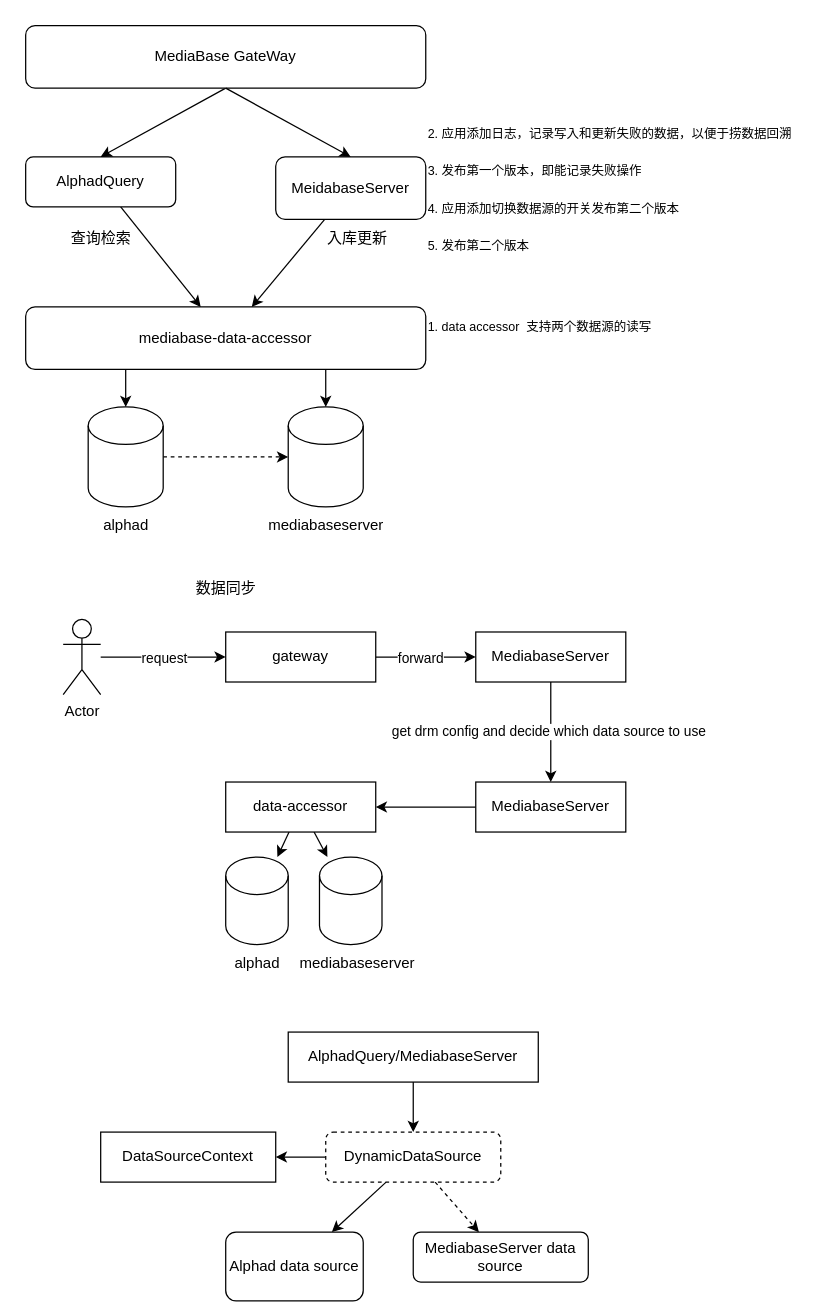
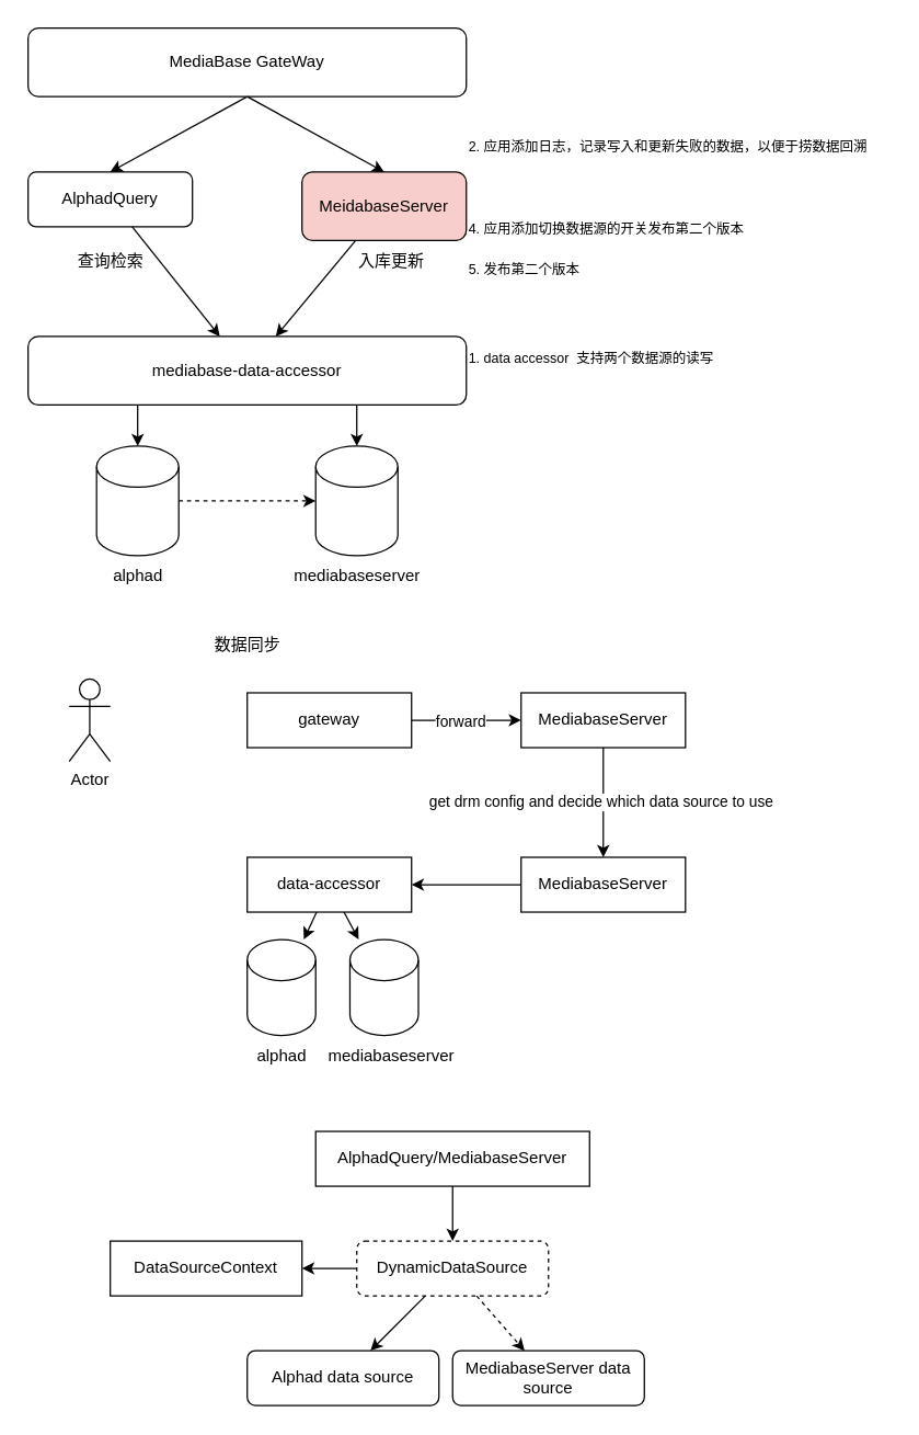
  <mxCell id="0" />
  <mxCell id="1" parent="0" />
  <mxCell id="2" value="mediabase-data-accessor" style="rounded=1;whiteSpace=wrap;html=1;" vertex="1" parent="1"><mxGeometry x="20" y="245" width="320" height="50" as="geometry" /></mxCell>
  <mxCell id="3" value="" style="edgeStyle=none;html=1;dashed=1;" edge="1" parent="1" source="4" target="5"><mxGeometry relative="1" as="geometry" /></mxCell>
  <mxCell id="4" value="" style="shape=cylinder3;whiteSpace=wrap;html=1;boundedLbl=1;backgroundOutline=1;size=15;movable=1;resizable=1;rotatable=1;deletable=1;editable=1;connectable=1;" vertex="1" parent="1"><mxGeometry x="70" y="325" width="60" height="80" as="geometry" /></mxCell>
  <mxCell id="5" value="" style="shape=cylinder3;whiteSpace=wrap;html=1;boundedLbl=1;backgroundOutline=1;size=15;movable=1;resizable=1;rotatable=1;deletable=1;editable=1;connectable=1;" vertex="1" parent="1"><mxGeometry x="230" y="325" width="60" height="80" as="geometry" /></mxCell>
  <mxCell id="6" value="&lt;span style=&quot;&quot;&gt;alphad&lt;/span&gt;" style="text;html=1;align=center;verticalAlign=middle;resizable=1;points=[];autosize=1;movable=1;rotatable=1;deletable=1;editable=1;connectable=1;" vertex="1" parent="1"><mxGeometry x="70" y="405" width="60" height="30" as="geometry" /></mxCell>
  <mxCell id="7" value="&lt;span style=&quot;&quot;&gt;mediabaseserver&lt;/span&gt;" style="text;html=1;align=center;verticalAlign=middle;resizable=1;points=[];autosize=1;movable=1;rotatable=1;deletable=1;editable=1;connectable=1;" vertex="1" parent="1"><mxGeometry x="200" y="405" width="120" height="30" as="geometry" /></mxCell>
  <mxCell id="8" value="" style="endArrow=classic;html=1;exitX=0.25;exitY=1;exitDx=0;exitDy=0;entryX=0.5;entryY=0;entryDx=0;entryDy=0;entryPerimeter=0;" edge="1" parent="1" source="2" target="4"><mxGeometry width="50" height="50" relative="1" as="geometry"><mxPoint x="260" y="395" as="sourcePoint" /><mxPoint x="130" y="355" as="targetPoint" /></mxGeometry></mxCell>
  <mxCell id="9" value="" style="endArrow=classic;html=1;exitX=0.75;exitY=1;exitDx=0;exitDy=0;entryX=0.5;entryY=0;entryDx=0;entryDy=0;entryPerimeter=0;" edge="1" parent="1" source="2" target="5"><mxGeometry width="50" height="50" relative="1" as="geometry"><mxPoint x="150" y="315" as="sourcePoint" /><mxPoint x="250" y="325" as="targetPoint" /></mxGeometry></mxCell>
  <mxCell id="10" value="" style="edgeStyle=none;html=1;" edge="1" parent="1" source="11" target="2"><mxGeometry relative="1" as="geometry" /></mxCell>
  <mxCell id="11" value="AlphadQuery" style="rounded=1;whiteSpace=wrap;html=1;" vertex="1" parent="1"><mxGeometry x="20" y="125" width="120" height="40" as="geometry" /></mxCell>
  <mxCell id="12" value="" style="edgeStyle=none;html=1;" edge="1" parent="1" source="13" target="2"><mxGeometry relative="1" as="geometry" /></mxCell>
- <mxCell id="13" value="&lt;span style=&quot;&quot;&gt;MeidabaseServer&lt;/span&gt;" style="rounded=1;whiteSpace=wrap;html=1;" vertex="1" parent="1"><mxGeometry x="220" y="125" width="120" height="50" as="geometry" /></mxCell>
+ <mxCell id="13" value="&lt;span style=&quot;&quot;&gt;MeidabaseServer&lt;/span&gt;" style="rounded=1;whiteSpace=wrap;html=1;fillColor=#f8cecc;" vertex="1" parent="1"><mxGeometry x="220" y="125" width="120" height="50" as="geometry" /></mxCell>
  <mxCell id="14" value="入库更新" style="text;html=1;align=center;verticalAlign=middle;resizable=0;points=[];autosize=1;" vertex="1" parent="1"><mxGeometry x="250" y="175" width="70" height="30" as="geometry" /></mxCell>
  <mxCell id="15" value="查询检索" style="text;html=1;align=center;verticalAlign=middle;resizable=0;points=[];autosize=1;" vertex="1" parent="1"><mxGeometry x="45" y="175" width="70" height="30" as="geometry" /></mxCell>
  <mxCell id="16" value="" style="edgeStyle=none;html=1;entryX=0.5;entryY=0;entryDx=0;entryDy=0;exitX=0.5;exitY=1;exitDx=0;exitDy=0;" edge="1" parent="1" source="17" target="11"><mxGeometry relative="1" as="geometry"><mxPoint x="180" y="165" as="targetPoint" /></mxGeometry></mxCell>
  <mxCell id="17" value="MediaBase GateWay" style="rounded=1;whiteSpace=wrap;html=1;" vertex="1" parent="1"><mxGeometry x="20" y="20" width="320" height="50" as="geometry" /></mxCell>
  <mxCell id="18" value="" style="edgeStyle=none;html=1;entryX=0.5;entryY=0;entryDx=0;entryDy=0;exitX=0.5;exitY=1;exitDx=0;exitDy=0;" edge="1" parent="1" source="17" target="13"><mxGeometry relative="1" as="geometry"><mxPoint x="151.538" y="95" as="sourcePoint" /><mxPoint x="90" y="135" as="targetPoint" /></mxGeometry></mxCell>
  <mxCell id="19" value="数据同步" style="text;html=1;align=center;verticalAlign=middle;resizable=0;points=[];autosize=1;" vertex="1" parent="1"><mxGeometry x="145" y="455" width="70" height="30" as="geometry" /></mxCell>
  <mxCell id="20" value="1. data accessor&amp;nbsp; 支持两个数据源的读写" style="text;html=1;align=left;verticalAlign=middle;resizable=0;points=[];autosize=1;strokeColor=none;fillColor=none;fontSize=10;" vertex="1" parent="1"><mxGeometry x="340" y="249" width="197" height="24" as="geometry" /></mxCell>
  <mxCell id="21" value="2. 应用添加日志，记录写入和更新失败的数据，以便于捞数据回溯" style="text;html=1;align=left;verticalAlign=middle;resizable=0;points=[];autosize=1;strokeColor=none;fillColor=none;fontSize=10;" vertex="1" parent="1"><mxGeometry x="340" y="94" width="309" height="24" as="geometry" /></mxCell>
- <mxCell id="22" value="3. 发布第一个版本，即能记录失败操作" style="text;html=1;align=left;verticalAlign=middle;resizable=0;points=[];autosize=1;strokeColor=none;fillColor=none;fontSize=10;" vertex="1" parent="1"><mxGeometry x="340" y="124" width="189" height="24" as="geometry" /></mxCell>
  <mxCell id="23" value="4. 应用添加切换数据源的开关发布第二个版本" style="text;html=1;align=left;verticalAlign=middle;resizable=0;points=[];autosize=1;strokeColor=none;fillColor=none;fontSize=10;" vertex="1" parent="1"><mxGeometry x="340" y="154" width="219" height="24" as="geometry" /></mxCell>
  <mxCell id="24" value="5. 发布第二个版本" style="text;html=1;align=left;verticalAlign=middle;resizable=0;points=[];autosize=1;fontSize=10;" vertex="1" parent="1"><mxGeometry x="340" y="184" width="99" height="24" as="geometry" /></mxCell>
  <mxCell id="25" value="" style="edgeStyle=none;html=1;" edge="1" parent="1" source="27" target="32"><mxGeometry relative="1" as="geometry" /></mxCell>
  <mxCell id="26" value="forward" style="edgeLabel;html=1;align=center;verticalAlign=middle;resizable=0;points=[];" vertex="1" connectable="0" parent="25"><mxGeometry x="-0.136" y="-2" relative="1" as="geometry"><mxPoint y="-2" as="offset" /></mxGeometry></mxCell>
  <mxCell id="27" value="gateway" style="rounded=0;whiteSpace=wrap;html=1;" vertex="1" parent="1"><mxGeometry x="180" y="505" width="120" height="40" as="geometry" /></mxCell>
- <mxCell id="28" value="" style="edgeStyle=none;html=1;" edge="1" parent="1" source="30" target="27"><mxGeometry relative="1" as="geometry" /></mxCell>
- <mxCell id="29" value="request" style="edgeLabel;html=1;align=center;verticalAlign=middle;resizable=0;points=[];" vertex="1" connectable="0" parent="28"><mxGeometry x="-0.294" y="1" relative="1" as="geometry"><mxPoint x="15" y="1" as="offset" /></mxGeometry></mxCell>
  <mxCell id="30" value="Actor" style="shape=umlActor;verticalLabelPosition=bottom;verticalAlign=top;html=1;outlineConnect=0;rounded=1;" vertex="1" parent="1"><mxGeometry x="50" y="495" width="30" height="60" as="geometry" /></mxCell>
  <mxCell id="31" value="get drm config and decide which data source to use&amp;nbsp;" style="edgeStyle=none;html=1;" edge="1" parent="1" source="32" target="34"><mxGeometry relative="1" as="geometry" /></mxCell>
  <mxCell id="32" value="MediabaseServer" style="rounded=0;whiteSpace=wrap;html=1;" vertex="1" parent="1"><mxGeometry x="380" y="505" width="120" height="40" as="geometry" /></mxCell>
  <mxCell id="33" value="" style="edgeStyle=none;html=1;" edge="1" parent="1" source="34" target="37"><mxGeometry relative="1" as="geometry" /></mxCell>
  <mxCell id="34" value="MediabaseServer" style="rounded=0;whiteSpace=wrap;html=1;" vertex="1" parent="1"><mxGeometry x="380" y="625" width="120" height="40" as="geometry" /></mxCell>
  <mxCell id="35" value="" style="edgeStyle=none;html=1;" edge="1" parent="1" source="37" target="38"><mxGeometry relative="1" as="geometry" /></mxCell>
  <mxCell id="36" value="" style="edgeStyle=none;html=1;" edge="1" parent="1" source="37" target="39"><mxGeometry relative="1" as="geometry" /></mxCell>
  <mxCell id="37" value="data-accessor" style="rounded=0;whiteSpace=wrap;html=1;" vertex="1" parent="1"><mxGeometry x="180" y="625" width="120" height="40" as="geometry" /></mxCell>
  <mxCell id="38" value="" style="shape=cylinder3;whiteSpace=wrap;html=1;boundedLbl=1;backgroundOutline=1;size=15;movable=1;resizable=1;rotatable=1;deletable=1;editable=1;connectable=1;" vertex="1" parent="1"><mxGeometry x="180" y="685" width="50" height="70" as="geometry" /></mxCell>
  <mxCell id="39" value="" style="shape=cylinder3;whiteSpace=wrap;html=1;boundedLbl=1;backgroundOutline=1;size=15;movable=1;resizable=1;rotatable=1;deletable=1;editable=1;connectable=1;" vertex="1" parent="1"><mxGeometry x="255" y="685" width="50" height="70" as="geometry" /></mxCell>
  <mxCell id="40" value="&lt;span style=&quot;&quot;&gt;alphad&lt;/span&gt;" style="text;html=1;align=center;verticalAlign=middle;resizable=1;points=[];autosize=1;strokeColor=none;fillColor=none;movable=1;rotatable=1;deletable=1;editable=1;connectable=1;" vertex="1" parent="1"><mxGeometry x="175" y="755" width="60" height="30" as="geometry" /></mxCell>
  <mxCell id="41" value="&lt;span style=&quot;&quot;&gt;mediabaseserver&lt;/span&gt;" style="text;html=1;align=center;verticalAlign=middle;resizable=1;points=[];autosize=1;strokeColor=none;fillColor=none;movable=1;rotatable=1;deletable=1;editable=1;connectable=1;" vertex="1" parent="1"><mxGeometry x="225" y="755" width="120" height="30" as="geometry" /></mxCell>
  <mxCell id="42" value="DataSourceContext" style="rounded=0;whiteSpace=wrap;html=1;" vertex="1" parent="1"><mxGeometry x="80" y="905" width="140" height="40" as="geometry" /></mxCell>
  <mxCell id="43" value="" style="edgeStyle=none;html=1;" edge="1" parent="1" source="46" target="47"><mxGeometry relative="1" as="geometry" /></mxCell>
  <mxCell id="44" value="" style="edgeStyle=none;html=1;dashed=1;" edge="1" parent="1" source="46" target="48"><mxGeometry relative="1" as="geometry" /></mxCell>
  <mxCell id="45" value="" style="edgeStyle=none;html=1;" edge="1" parent="1" source="46" target="42"><mxGeometry relative="1" as="geometry" /></mxCell>
  <mxCell id="46" value="DynamicDataSource" style="rounded=1;whiteSpace=wrap;html=1;dashed=1;" vertex="1" parent="1"><mxGeometry x="260" y="905" width="140" height="40" as="geometry" /></mxCell>
- <mxCell id="47" value="Alphad data source" style="rounded=1;whiteSpace=wrap;html=1;" vertex="1" parent="1"><mxGeometry x="180" y="985" width="110" height="55" as="geometry" /></mxCell>
+ <mxCell id="47" value="Alphad data source" style="rounded=1;whiteSpace=wrap;html=1;" vertex="1" parent="1"><mxGeometry x="180" y="985" width="140" height="40" as="geometry" /></mxCell>
  <mxCell id="48" value="MediabaseServer data source" style="rounded=1;whiteSpace=wrap;html=1;" vertex="1" parent="1"><mxGeometry x="330" y="985" width="140" height="40" as="geometry" /></mxCell>
  <mxCell id="49" value="" style="edgeStyle=none;html=1;" edge="1" parent="1" source="50" target="46"><mxGeometry relative="1" as="geometry" /></mxCell>
  <mxCell id="50" value="AlphadQuery/MediabaseServer" style="rounded=0;whiteSpace=wrap;html=1;" vertex="1" parent="1"><mxGeometry x="230" y="825" width="200" height="40" as="geometry" /></mxCell>
